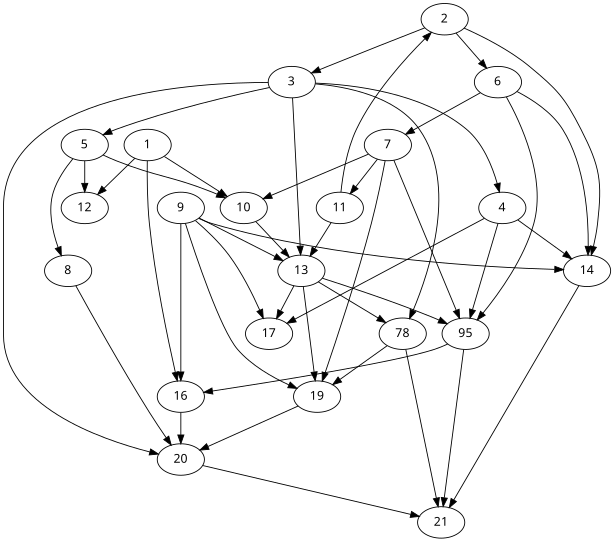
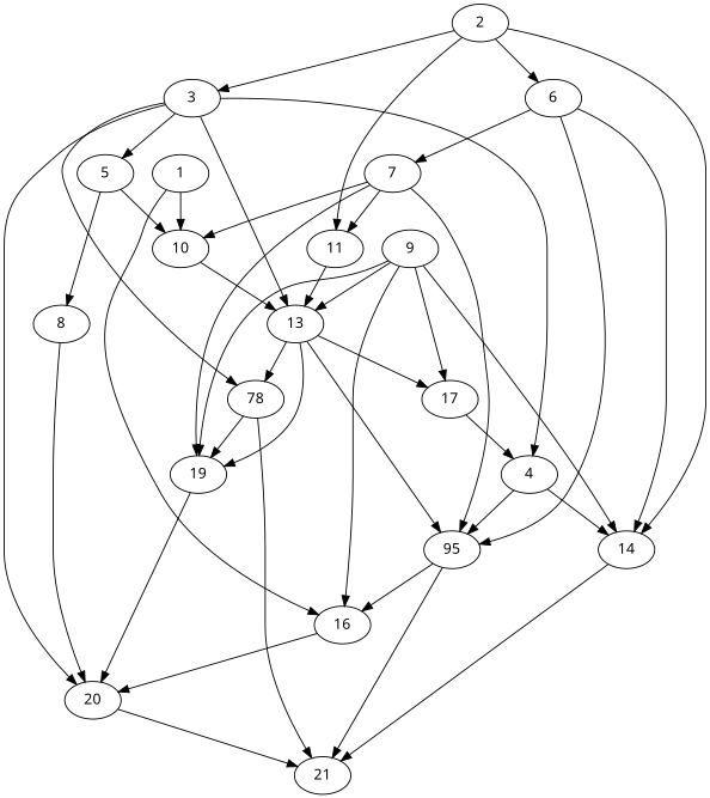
  digraph {
    fontname="Noto Sans"
    node [Weight=9 fontname="Noto Sans"]
    edge [Weight=14 fontname="Noto Sans"]
    1 [Weight=7]
    10 [Weight=5]
-   12 [Weight=10]
    16 [Weight=10]
    13 [Weight=6]
    20
    n7 [Weight=4 label=78]
    n8 [Weight=6 label=95]
    17 [Weight=2]
    19
    21 [Weight=4]
    2 [Weight=8]
    3 [Weight=3]
    6
    11 [Weight=3]
    14 [Weight=7]
    4 [Weight=3]
    5 [Weight=2]
    7 [Weight=10]
    8
    9 [Weight=4]
    1 -> 10 [Weight=37]
-   1 -> 12 [Weight=33]
    1 -> 16 [Weight=19]
    10 -> 13 [Weight=33]
    16 -> 20
    13 -> n7 [Weight=47]
    13 -> n8 [Weight=42]
    13 -> 17 [Weight=9]
    13 -> 19 [Weight=37]
    20 -> 21
    n7 -> 19 [Weight=37]
    n7 -> 21
    n8 -> 16
    n8 -> 21 [Weight=37]
    19 -> 20 [Weight=28]
    2 -> 3 [Weight=37]
    2 -> 6 [Weight=33]
-   11 -> 2 [Weight=47]
+   2 -> 11 [Weight=47]
    2 -> 14
    3 -> 13
    3 -> 20 [Weight=42]
    3 -> n7 [Weight=28]
    3 -> 4 [Weight=47]
    3 -> 5 [Weight=23]
    6 -> n8 [Weight=37]
    6 -> 14 [Weight=23]
    6 -> 7 [Weight=33]
    11 -> 13 [Weight=42]
    14 -> 21 [Weight=47]
    4 -> n8 [Weight=33]
-   4 -> 17
+   17 -> 4
    4 -> 14 [Weight=33]
    5 -> 10 [Weight=19]
-   5 -> 12 [Weight=42]
    5 -> 8 [Weight=19]
    7 -> 10 [Weight=42]
    7 -> n8 [Weight=42]
    7 -> 19 [Weight=9]
    7 -> 11 [Weight=9]
    8 -> 20 [Weight=23]
    9 -> 16
    9 -> 13 [Weight=37]
    9 -> 17 [Weight=23]
    9 -> 19 [Weight=33]
    9 -> 14 [Weight=23]
  }
